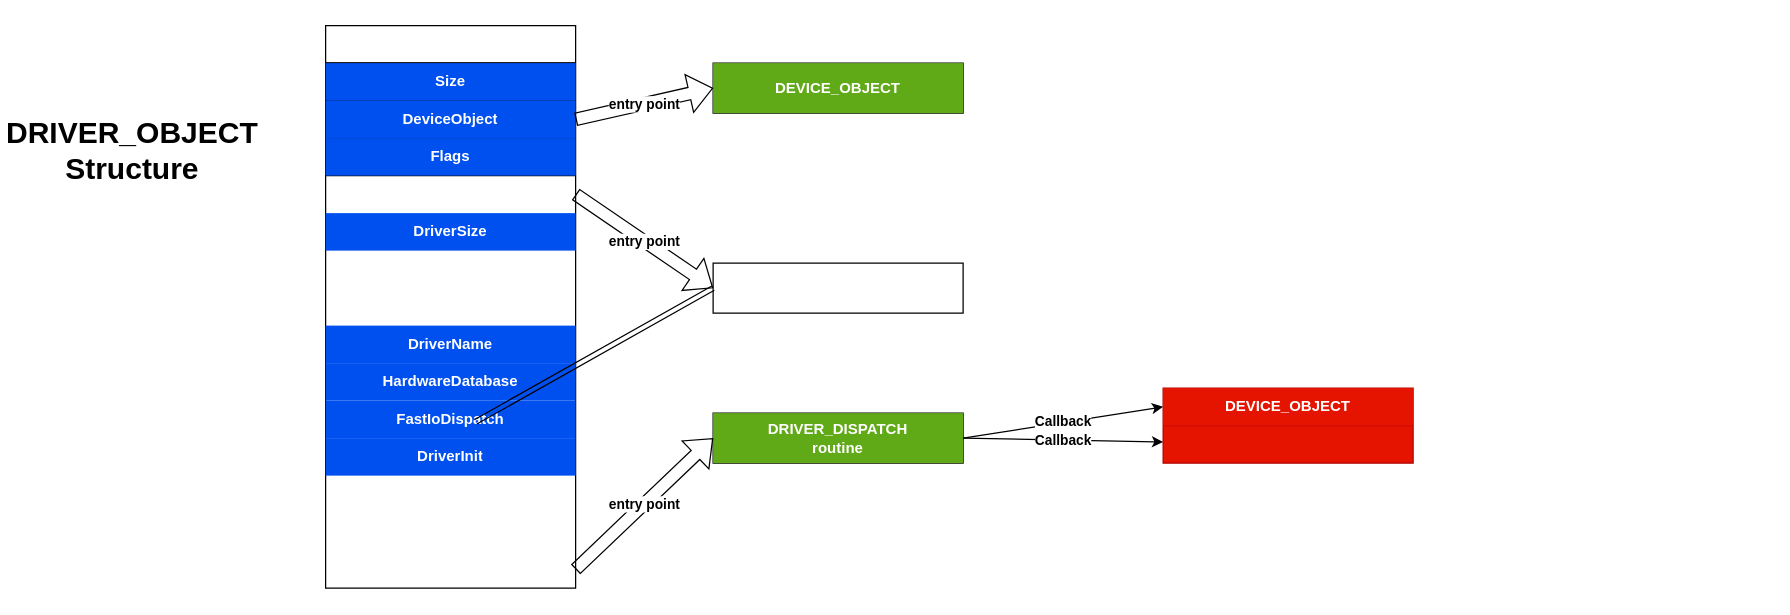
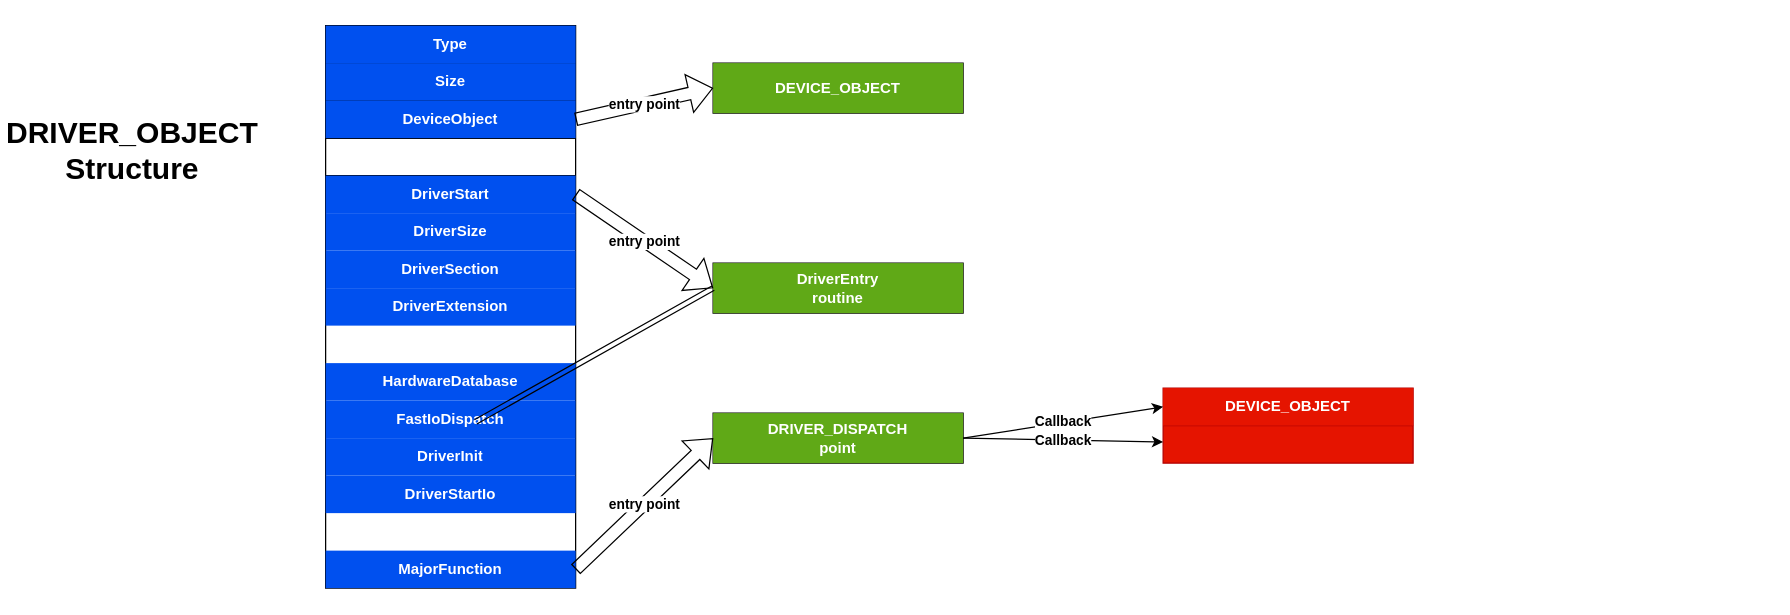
  <mxCell id="0" />
  <mxCell id="1" parent="0" />
  <mxCell id="2" value="" style="shape=table;html=1;whiteSpace=wrap;startSize=0;container=1;collapsible=0;childLayout=tableLayout;fontStyle=1" vertex="1" parent="1"><mxGeometry x="260" y="20" width="200" height="450" as="geometry" /></mxCell>
  <mxCell id="3" value="" style="shape=partialRectangle;html=1;whiteSpace=wrap;collapsible=0;dropTarget=0;pointerEvents=0;fillColor=none;top=0;left=0;bottom=0;right=0;points=[[0,0.5],[1,0.5]];portConstraint=eastwest;fontStyle=1" vertex="1" parent="2"><mxGeometry width="200" height="30" as="geometry" /></mxCell>
+ <mxCell id="4" value="Type" style="shape=partialRectangle;html=1;whiteSpace=wrap;connectable=0;fillColor=#0050ef;top=0;left=0;bottom=0;right=0;overflow=hidden;strokeColor=#001DBC;fontColor=#ffffff;fontStyle=1" vertex="1" parent="3"><mxGeometry width="200" height="30" as="geometry" /></mxCell>
  <mxCell id="5" value="" style="shape=partialRectangle;html=1;whiteSpace=wrap;collapsible=0;dropTarget=0;pointerEvents=0;fillColor=none;top=0;left=0;bottom=0;right=0;points=[[0,0.5],[1,0.5]];portConstraint=eastwest;fontStyle=1" vertex="1" parent="2"><mxGeometry y="30" width="200" height="30" as="geometry" /></mxCell>
  <mxCell id="6" value="Size" style="shape=partialRectangle;html=1;whiteSpace=wrap;connectable=0;fillColor=#0050ef;top=0;left=0;bottom=0;right=0;overflow=hidden;strokeColor=#001DBC;fontStyle=1;fontColor=#ffffff;" vertex="1" parent="5"><mxGeometry width="200" height="30" as="geometry" /></mxCell>
  <mxCell id="7" value="" style="shape=partialRectangle;html=1;whiteSpace=wrap;collapsible=0;dropTarget=0;pointerEvents=0;fillColor=none;top=0;left=0;bottom=0;right=0;points=[[0,0.5],[1,0.5]];portConstraint=eastwest;fontStyle=1" vertex="1" parent="2"><mxGeometry y="60" width="200" height="30" as="geometry" /></mxCell>
  <mxCell id="8" value="DeviceObject" style="shape=partialRectangle;html=1;whiteSpace=wrap;connectable=0;fillColor=#0050ef;top=0;left=0;bottom=0;right=0;overflow=hidden;strokeColor=#001DBC;fontColor=#ffffff;fontStyle=1" vertex="1" parent="7"><mxGeometry width="200" height="30" as="geometry" /></mxCell>
  <mxCell id="9" style="shape=partialRectangle;html=1;whiteSpace=wrap;collapsible=0;dropTarget=0;pointerEvents=0;fillColor=none;top=0;left=0;bottom=0;right=0;points=[[0,0.5],[1,0.5]];portConstraint=eastwest;fontStyle=1" vertex="1" parent="2"><mxGeometry y="90" width="200" height="30" as="geometry" /></mxCell>
- <mxCell id="10" value="Flags" style="shape=partialRectangle;html=1;whiteSpace=wrap;connectable=0;fillColor=#0050ef;top=0;left=0;bottom=0;right=0;overflow=hidden;strokeColor=#001DBC;fontStyle=1;fontColor=#ffffff;" vertex="1" parent="9"><mxGeometry width="200" height="30" as="geometry" /></mxCell>
  <mxCell id="11" style="shape=partialRectangle;html=1;whiteSpace=wrap;collapsible=0;dropTarget=0;pointerEvents=0;fillColor=none;top=0;left=0;bottom=0;right=0;points=[[0,0.5],[1,0.5]];portConstraint=eastwest;fontStyle=1" vertex="1" parent="2"><mxGeometry y="120" width="200" height="30" as="geometry" /></mxCell>
+ <mxCell id="12" value="DriverStart" style="shape=partialRectangle;html=1;whiteSpace=wrap;connectable=0;fillColor=#0050ef;top=0;left=0;bottom=0;right=0;overflow=hidden;strokeColor=#001DBC;fontStyle=1;fontColor=#ffffff;" vertex="1" parent="11"><mxGeometry width="200" height="30" as="geometry" /></mxCell>
  <mxCell id="13" style="shape=partialRectangle;html=1;whiteSpace=wrap;collapsible=0;dropTarget=0;pointerEvents=0;fillColor=none;top=0;left=0;bottom=0;right=0;points=[[0,0.5],[1,0.5]];portConstraint=eastwest;fontStyle=1" vertex="1" parent="2"><mxGeometry y="150" width="200" height="30" as="geometry" /></mxCell>
  <mxCell id="14" value="DriverSize" style="shape=partialRectangle;html=1;whiteSpace=wrap;connectable=0;fillColor=#0050ef;top=0;left=0;bottom=0;right=0;overflow=hidden;strokeColor=#001DBC;fontColor=#ffffff;fontStyle=1" vertex="1" parent="13"><mxGeometry width="200" height="30" as="geometry" /></mxCell>
  <mxCell id="15" style="shape=partialRectangle;html=1;whiteSpace=wrap;collapsible=0;dropTarget=0;pointerEvents=0;fillColor=none;top=0;left=0;bottom=0;right=0;points=[[0,0.5],[1,0.5]];portConstraint=eastwest;fontStyle=1" vertex="1" parent="2"><mxGeometry y="180" width="200" height="30" as="geometry" /></mxCell>
+ <mxCell id="16" value="DriverSection" style="shape=partialRectangle;html=1;whiteSpace=wrap;connectable=0;fillColor=#0050ef;top=0;left=0;bottom=0;right=0;overflow=hidden;strokeColor=#001DBC;fontStyle=1;fontColor=#ffffff;" vertex="1" parent="15"><mxGeometry width="200" height="30" as="geometry" /></mxCell>
  <mxCell id="17" style="shape=partialRectangle;html=1;whiteSpace=wrap;collapsible=0;dropTarget=0;pointerEvents=0;fillColor=none;top=0;left=0;bottom=0;right=0;points=[[0,0.5],[1,0.5]];portConstraint=eastwest;fontStyle=1" vertex="1" parent="2"><mxGeometry y="210" width="200" height="30" as="geometry" /></mxCell>
+ <mxCell id="18" value="DriverExtension" style="shape=partialRectangle;html=1;whiteSpace=wrap;connectable=0;fillColor=#0050ef;top=0;left=0;bottom=0;right=0;overflow=hidden;strokeColor=#001DBC;fontStyle=1;fontColor=#ffffff;" vertex="1" parent="17"><mxGeometry width="200" height="30" as="geometry" /></mxCell>
  <mxCell id="19" style="shape=partialRectangle;html=1;whiteSpace=wrap;collapsible=0;dropTarget=0;pointerEvents=0;fillColor=none;top=0;left=0;bottom=0;right=0;points=[[0,0.5],[1,0.5]];portConstraint=eastwest;fontStyle=1" vertex="1" parent="2"><mxGeometry y="240" width="200" height="30" as="geometry" /></mxCell>
- <mxCell id="20" value="DriverName" style="shape=partialRectangle;html=1;whiteSpace=wrap;connectable=0;fillColor=#0050ef;top=0;left=0;bottom=0;right=0;overflow=hidden;strokeColor=#001DBC;fontStyle=1;fontColor=#ffffff;" vertex="1" parent="19"><mxGeometry width="200" height="30" as="geometry" /></mxCell>
  <mxCell id="21" style="shape=partialRectangle;html=1;whiteSpace=wrap;collapsible=0;dropTarget=0;pointerEvents=0;fillColor=none;top=0;left=0;bottom=0;right=0;points=[[0,0.5],[1,0.5]];portConstraint=eastwest;fontStyle=1" vertex="1" parent="2"><mxGeometry y="270" width="200" height="30" as="geometry" /></mxCell>
  <mxCell id="22" value="HardwareDatabase" style="shape=partialRectangle;html=1;whiteSpace=wrap;connectable=0;fillColor=#0050ef;top=0;left=0;bottom=0;right=0;overflow=hidden;strokeColor=#001DBC;fontStyle=1;fontColor=#ffffff;" vertex="1" parent="21"><mxGeometry width="200" height="30" as="geometry" /></mxCell>
  <mxCell id="23" style="shape=partialRectangle;html=1;whiteSpace=wrap;collapsible=0;dropTarget=0;pointerEvents=0;fillColor=none;top=0;left=0;bottom=0;right=0;points=[[0,0.5],[1,0.5]];portConstraint=eastwest;fontStyle=1" vertex="1" parent="2"><mxGeometry y="300" width="200" height="30" as="geometry" /></mxCell>
  <mxCell id="24" value="FastIoDispatch" style="shape=partialRectangle;html=1;whiteSpace=wrap;connectable=0;fillColor=#0050ef;top=0;left=0;bottom=0;right=0;overflow=hidden;strokeColor=#001DBC;fontStyle=1;fontColor=#ffffff;" vertex="1" parent="23"><mxGeometry width="200" height="30" as="geometry" /></mxCell>
  <mxCell id="25" style="shape=partialRectangle;html=1;whiteSpace=wrap;collapsible=0;dropTarget=0;pointerEvents=0;fillColor=none;top=0;left=0;bottom=0;right=0;points=[[0,0.5],[1,0.5]];portConstraint=eastwest;fontStyle=1" vertex="1" parent="2"><mxGeometry y="330" width="200" height="30" as="geometry" /></mxCell>
  <mxCell id="26" value="DriverInit" style="shape=partialRectangle;html=1;whiteSpace=wrap;connectable=0;fillColor=#0050ef;top=0;left=0;bottom=0;right=0;overflow=hidden;strokeColor=#001DBC;fontStyle=1;fontColor=#ffffff;" vertex="1" parent="25"><mxGeometry width="200" height="30" as="geometry" /></mxCell>
  <mxCell id="27" style="shape=partialRectangle;html=1;whiteSpace=wrap;collapsible=0;dropTarget=0;pointerEvents=0;fillColor=none;top=0;left=0;bottom=0;right=0;points=[[0,0.5],[1,0.5]];portConstraint=eastwest;fontStyle=1" vertex="1" parent="2"><mxGeometry y="360" width="200" height="30" as="geometry" /></mxCell>
+ <mxCell id="28" value="DriverStartIo" style="shape=partialRectangle;html=1;whiteSpace=wrap;connectable=0;fillColor=#0050ef;top=0;left=0;bottom=0;right=0;overflow=hidden;strokeColor=#001DBC;fontStyle=1;fontColor=#ffffff;" vertex="1" parent="27"><mxGeometry width="200" height="30" as="geometry" /></mxCell>
  <mxCell id="29" style="shape=partialRectangle;html=1;whiteSpace=wrap;collapsible=0;dropTarget=0;pointerEvents=0;fillColor=none;top=0;left=0;bottom=0;right=0;points=[[0,0.5],[1,0.5]];portConstraint=eastwest;fontStyle=1" vertex="1" parent="2"><mxGeometry y="390" width="200" height="30" as="geometry" /></mxCell>
  <mxCell id="30" style="shape=partialRectangle;html=1;whiteSpace=wrap;collapsible=0;dropTarget=0;pointerEvents=0;fillColor=none;top=0;left=0;bottom=0;right=0;points=[[0,0.5],[1,0.5]];portConstraint=eastwest;fontStyle=1" vertex="1" parent="2"><mxGeometry y="420" width="200" height="30" as="geometry" /></mxCell>
+ <mxCell id="31" value="MajorFunction" style="shape=partialRectangle;html=1;whiteSpace=wrap;connectable=0;fillColor=#0050ef;top=0;left=0;bottom=0;right=0;overflow=hidden;strokeColor=#001DBC;fontStyle=1;fontColor=#ffffff;" vertex="1" parent="30"><mxGeometry width="200" height="30" as="geometry" /></mxCell>
  <mxCell id="32" value="DRIVER_OBJECT&lt;br&gt;&lt;div&gt;Structure&lt;/div&gt;" style="text;strokeColor=none;fillColor=none;html=1;fontSize=24;fontStyle=1;verticalAlign=middle;align=center;" vertex="1" parent="1"><mxGeometry x="20" y="100" width="170" height="40" as="geometry" /></mxCell>
  <mxCell id="33" value="" style="shape=table;html=1;whiteSpace=wrap;startSize=0;container=1;collapsible=0;childLayout=tableLayout;fontStyle=1" vertex="1" parent="1"><mxGeometry x="570" y="210" width="200" height="40" as="geometry" /></mxCell>
  <mxCell id="34" value="" style="shape=partialRectangle;html=1;whiteSpace=wrap;collapsible=0;dropTarget=0;pointerEvents=0;fillColor=none;top=0;left=0;bottom=0;right=0;points=[[0,0.5],[1,0.5]];portConstraint=eastwest;fontStyle=1" vertex="1" parent="33"><mxGeometry width="200" height="40" as="geometry" /></mxCell>
+ <mxCell id="35" value="&lt;div&gt;DriverEntry&lt;/div&gt;&lt;div&gt;routine&lt;/div&gt;" style="shape=partialRectangle;html=1;whiteSpace=wrap;connectable=0;fillColor=#60a917;top=0;left=0;bottom=0;right=0;overflow=hidden;strokeColor=#2D7600;fontStyle=1;fontColor=#ffffff;" vertex="1" parent="34"><mxGeometry width="200" height="40" as="geometry" /></mxCell>
  <mxCell id="36" style="rounded=0;orthogonalLoop=1;jettySize=auto;html=1;entryX=0;entryY=0.5;entryDx=0;entryDy=0;shape=link;exitX=1;exitY=0.5;exitDx=0;exitDy=0;fontStyle=1" edge="1" parent="1" target="34"><mxGeometry relative="1" as="geometry"><mxPoint x="380" y="337" as="sourcePoint" /><mxPoint x="460" y="337" as="targetPoint" /></mxGeometry></mxCell>
  <mxCell id="37" style="shape=partialRectangle;html=1;whiteSpace=wrap;collapsible=0;dropTarget=0;pointerEvents=0;fillColor=none;top=0;left=0;bottom=0;right=0;points=[[0,0.5],[1,0.5]];portConstraint=eastwest;fontStyle=1" vertex="1" parent="1"><mxGeometry x="1210" y="300" width="200" height="80" as="geometry" /></mxCell>
  <mxCell id="38" value="entry point" style="rounded=0;orthogonalLoop=1;jettySize=auto;html=1;entryX=0;entryY=0.5;entryDx=0;entryDy=0;shape=flexArrow;exitX=1;exitY=0.5;exitDx=0;exitDy=0;fontStyle=1;" edge="1" parent="1" source="11" target="34"><mxGeometry relative="1" as="geometry"><mxPoint x="400" y="-191" as="sourcePoint" /><mxPoint x="740" y="-403" as="targetPoint" /></mxGeometry></mxCell>
  <mxCell id="39" value="" style="shape=table;html=1;whiteSpace=wrap;startSize=0;container=1;collapsible=0;childLayout=tableLayout;fontStyle=1" vertex="1" parent="1"><mxGeometry x="570" y="330" width="200" height="40" as="geometry" /></mxCell>
  <mxCell id="40" value="" style="shape=partialRectangle;html=1;whiteSpace=wrap;collapsible=0;dropTarget=0;pointerEvents=0;fillColor=none;top=0;left=0;bottom=0;right=0;points=[[0,0.5],[1,0.5]];portConstraint=eastwest;fontStyle=1" vertex="1" parent="39"><mxGeometry width="200" height="40" as="geometry" /></mxCell>
- <mxCell id="41" value="DRIVER_DISPATCH&lt;div&gt;routine&lt;/div&gt;" style="shape=partialRectangle;html=1;whiteSpace=wrap;connectable=0;fillColor=#60a917;top=0;left=0;bottom=0;right=0;overflow=hidden;strokeColor=#2D7600;fontStyle=1;fontColor=#ffffff;" vertex="1" parent="40"><mxGeometry width="200" height="40" as="geometry" /></mxCell>
+ <mxCell id="41" value="DRIVER_DISPATCH&lt;div&gt;point&lt;/div&gt;" style="shape=partialRectangle;html=1;whiteSpace=wrap;connectable=0;fillColor=#60a917;top=0;left=0;bottom=0;right=0;overflow=hidden;strokeColor=#2D7600;fontStyle=1;fontColor=#ffffff;" vertex="1" parent="40"><mxGeometry width="200" height="40" as="geometry" /></mxCell>
  <mxCell id="42" value="entry point" style="rounded=0;orthogonalLoop=1;jettySize=auto;html=1;entryX=0;entryY=0.5;entryDx=0;entryDy=0;shape=flexArrow;exitX=1;exitY=0.5;exitDx=0;exitDy=0;fontStyle=1;" edge="1" parent="1" target="40" source="30"><mxGeometry relative="1" as="geometry"><mxPoint x="480" y="275" as="sourcePoint" /><mxPoint x="760" y="-283" as="targetPoint" /></mxGeometry></mxCell>
  <mxCell id="43" value="" style="shape=table;html=1;whiteSpace=wrap;startSize=0;container=1;collapsible=0;childLayout=tableLayout;fontStyle=1;fillColor=#e51400;strokeColor=#B20000;fontColor=#ffffff;" vertex="1" parent="1"><mxGeometry x="930" y="310" width="200" height="60" as="geometry" /></mxCell>
  <mxCell id="44" value="" style="shape=partialRectangle;html=1;whiteSpace=wrap;collapsible=0;dropTarget=0;pointerEvents=0;fillColor=none;top=0;left=0;bottom=0;right=0;points=[[0,0.5],[1,0.5]];portConstraint=eastwest;fontStyle=1" vertex="1" parent="43"><mxGeometry width="200" height="30" as="geometry" /></mxCell>
  <mxCell id="45" value="DEVICE_OBJECT" style="shape=partialRectangle;html=1;whiteSpace=wrap;connectable=0;fillColor=#e51400;top=0;left=0;bottom=0;right=0;overflow=hidden;strokeColor=#B20000;fontStyle=1;fontColor=#ffffff;" vertex="1" parent="44"><mxGeometry width="200" height="30" as="geometry" /></mxCell>
  <mxCell id="46" style="shape=partialRectangle;html=1;whiteSpace=wrap;collapsible=0;dropTarget=0;pointerEvents=0;fillColor=none;top=0;left=0;bottom=0;right=0;points=[[0,0.5],[1,0.5]];portConstraint=eastwest;fontStyle=1" vertex="1" parent="43"><mxGeometry y="30" width="200" height="30" as="geometry" /></mxCell>
  <mxCell id="47" value="Callback" style="rounded=0;orthogonalLoop=1;jettySize=auto;html=1;entryX=0;entryY=0.5;entryDx=0;entryDy=0;exitX=1;exitY=0.5;exitDx=0;exitDy=0;fontStyle=1;" edge="1" parent="1" source="40" target="44"><mxGeometry relative="1" as="geometry"><mxPoint x="470" y="465" as="sourcePoint" /><mxPoint x="580" y="360" as="targetPoint" /></mxGeometry></mxCell>
  <mxCell id="48" value="Callback" style="rounded=0;orthogonalLoop=1;jettySize=auto;html=1;exitX=1;exitY=0.5;exitDx=0;exitDy=0;fontStyle=1;" edge="1" parent="1" source="40" target="46"><mxGeometry relative="1" as="geometry"><mxPoint x="780" y="360" as="sourcePoint" /><mxPoint x="920" y="335" as="targetPoint" /></mxGeometry></mxCell>
  <mxCell id="49" value="" style="shape=table;html=1;whiteSpace=wrap;startSize=0;container=1;collapsible=0;childLayout=tableLayout;fontStyle=1" vertex="1" parent="1"><mxGeometry x="570" y="50" width="200" height="40" as="geometry" /></mxCell>
  <mxCell id="50" value="" style="shape=partialRectangle;html=1;whiteSpace=wrap;collapsible=0;dropTarget=0;pointerEvents=0;fillColor=none;top=0;left=0;bottom=0;right=0;points=[[0,0.5],[1,0.5]];portConstraint=eastwest;fontStyle=1" vertex="1" parent="49"><mxGeometry width="200" height="40" as="geometry" /></mxCell>
  <mxCell id="51" value="DEVICE_OBJECT" style="shape=partialRectangle;html=1;whiteSpace=wrap;connectable=0;fillColor=#60a917;top=0;left=0;bottom=0;right=0;overflow=hidden;strokeColor=#2D7600;fontStyle=1;fontColor=#ffffff;" vertex="1" parent="50"><mxGeometry width="200" height="40" as="geometry" /></mxCell>
  <mxCell id="52" value="entry point" style="rounded=0;orthogonalLoop=1;jettySize=auto;html=1;entryX=0;entryY=0.5;entryDx=0;entryDy=0;shape=flexArrow;exitX=1;exitY=0.5;exitDx=0;exitDy=0;fontStyle=1;" edge="1" parent="1" source="7" target="50"><mxGeometry relative="1" as="geometry"><mxPoint x="470" y="165" as="sourcePoint" /><mxPoint x="580" y="240" as="targetPoint" /></mxGeometry></mxCell>
